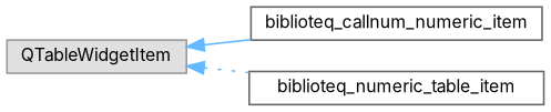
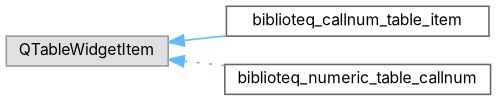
  digraph {
    fontname=Inter
    rankdir=LR
    node [color=grey40 fillcolor=white fontname=Inter fontsize=10 shape=box style=filled]
    edge [color=steelblue1 dir=back fontname=Inter fontsize=10 labelfontname=Helvetica labelfontsize=10]
    n1 [color=grey60 fillcolor="#E0E0E0" height=0.2 label=QTableWidgetItem width=0.4]
-   n2 [height=0.2 label=biblioteq_callnum_numeric_item width=0.4]
-   n3 [height=0.2 label=biblioteq_numeric_table_item width=0.4]
+   n2 [height=0.2 label=biblioteq_callnum_table_item width=0.4]
+   n3 [height=0.2 label=biblioteq_numeric_table_callnum width=0.4]
    n1 -> n2 [style=solid]
    n1 -> n3 [style=dotted]
  }
